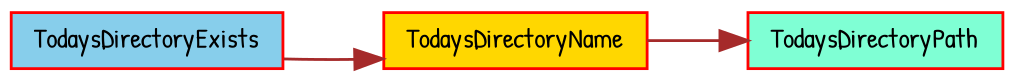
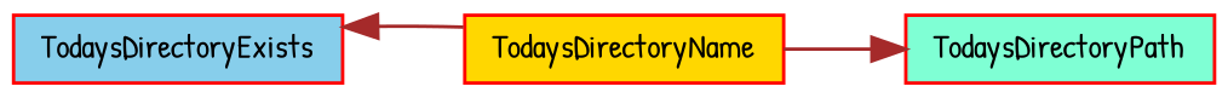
  digraph {
    fontname="Patrick Hand"
    rankdir=LR
    node [color=red fontname="Patrick Hand" fontsize=10 shape=record style=filled]
    edge [color=brown fontname="Patrick Hand" fontsize=10 labelfontname=Helvetica labelfontsize=10 style=solid]
    n1 [fillcolor=skyblue fontcolor=black height=0.2 label=TodaysDirectoryExists width=0.4]
    n2 [fillcolor=gold height=0.2 label=TodaysDirectoryName width=0.4]
    n3 [fillcolor=aquamarine height=0.2 label=TodaysDirectoryPath width=0.4]
-   n1 -> n2
+   n2 -> n1
    n2 -> n3
  }
